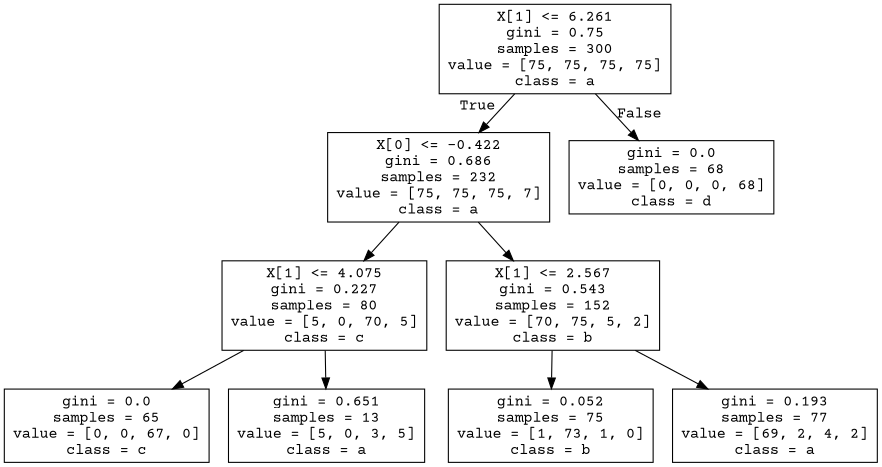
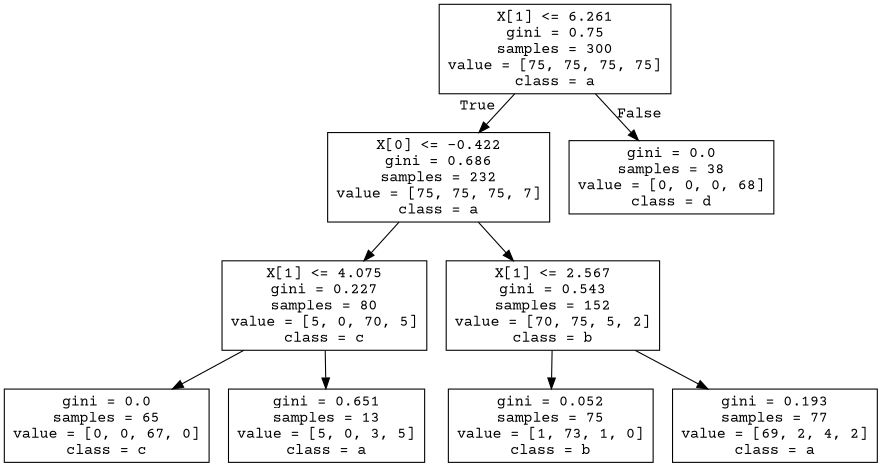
  digraph {
    fontname="Courier Prime"
    node [fontname="Courier Prime" shape=box]
    edge [fontname="Courier Prime"]
    n1 [label="X[1] <= 6.261\ngini = 0.75\nsamples = 300\nvalue = [75, 75, 75, 75]\nclass = a"]
    n2 [label="X[0] <= -0.422\ngini = 0.686\nsamples = 232\nvalue = [75, 75, 75, 7]\nclass = a"]
-   n3 [label="gini = 0.0\nsamples = 68\nvalue = [0, 0, 0, 68]\nclass = d"]
+   n3 [label="gini = 0.0\nsamples = 38\nvalue = [0, 0, 0, 68]\nclass = d"]
    n4 [label="X[1] <= 4.075\ngini = 0.227\nsamples = 80\nvalue = [5, 0, 70, 5]\nclass = c"]
    n5 [label="X[1] <= 2.567\ngini = 0.543\nsamples = 152\nvalue = [70, 75, 5, 2]\nclass = b"]
    n6 [label="gini = 0.0\nsamples = 65\nvalue = [0, 0, 67, 0]\nclass = c"]
    n7 [label="gini = 0.651\nsamples = 13\nvalue = [5, 0, 3, 5]\nclass = a"]
    n8 [label="gini = 0.052\nsamples = 75\nvalue = [1, 73, 1, 0]\nclass = b"]
    n9 [label="gini = 0.193\nsamples = 77\nvalue = [69, 2, 4, 2]\nclass = a"]
    n1 -> n2 [headlabel=True labelangle=45 labeldistance=2.5]
    n1 -> n3 [headlabel=False labelangle=-45 labeldistance=2.5]
    n2 -> n4
    n2 -> n5
    n4 -> n6
    n4 -> n7
    n5 -> n8
    n5 -> n9
  }
